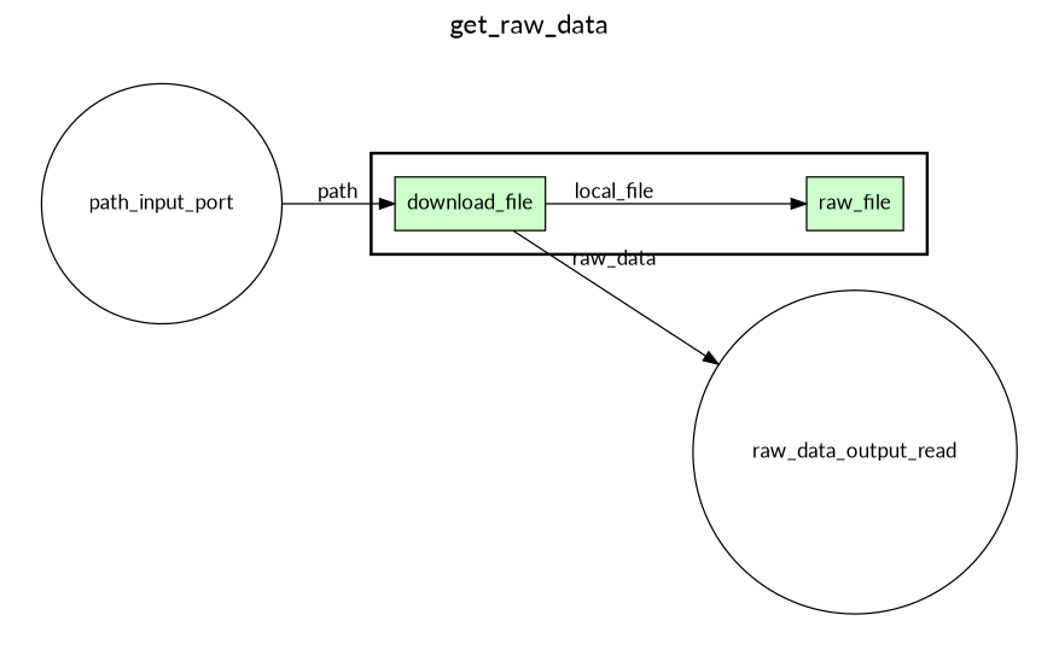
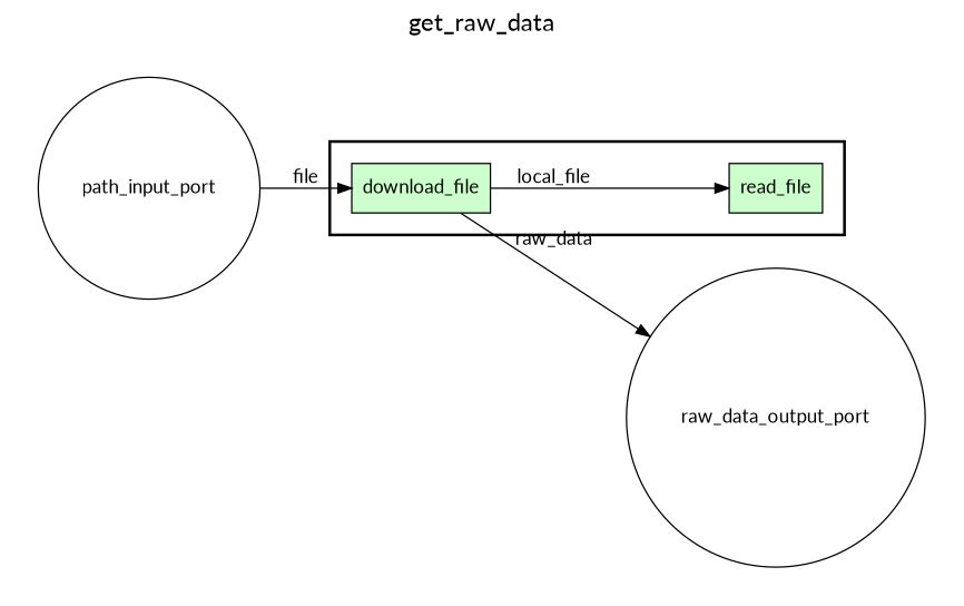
  digraph {
    fontname=Lato
    fontsize=18
    label=get_raw_data
    labelloc=t
    rankdir=LR
    node [fillcolor="#CCFFCC" fontname=Lato peripheries=1 shape=box style=filled]
    edge [fontname=Lato]
    download_file
-   read_file [label=raw_file]
+   read_file
    path_input_port [fillcolor="#FFFFFF" shape=circle width=0.2]
-   raw_data_output_port [fillcolor="#FFFFFF" shape=circle width=0.2 label=raw_data_output_read]
+   raw_data_output_port [fillcolor="#FFFFFF" shape=circle width=0.2]
    subgraph cluster_1 {
      color=black
      label=""
      penwidth=2
      subgraph cluster_2 {
        color=white
        label=""
        penwidth=2
        download_file
        read_file
      }
    }
    subgraph cluster_3 {
      color=white
      label=""
      subgraph cluster_4 {
        color=white
        label=""
        path_input_port
      }
    }
    subgraph cluster_5 {
      color=white
      label=""
      subgraph cluster_6 {
        color=white
        label=""
        raw_data_output_port
      }
    }
    download_file -> read_file [label=local_file]
    download_file -> raw_data_output_port [label=raw_data]
-   path_input_port -> download_file [label=path]
+   path_input_port -> download_file [label=file]
  }
